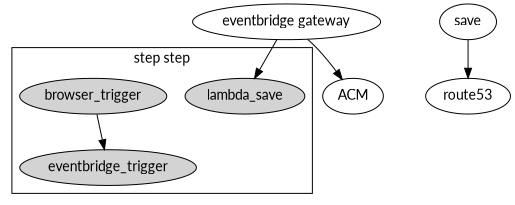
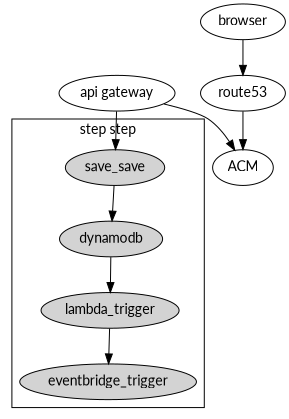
  digraph {
    fontname=Lato
    node [fontname=Lato]
    edge [fontname=Lato]
-   lambda_save [style=filled]
-   lambda_trigger [style=filled label=browser_trigger]
+   lambda_save [style=filled label=save_save]
+   dynamodb [style=filled]
+   lambda_trigger [style=filled]
    n4 [label=eventbridge_trigger style=filled]
-   n5 [label=save]
+   n5 [label=browser]
    route53
    n7 [label=ACM]
-   n8 [label="eventbridge gateway"]
+   n8 [label="api gateway"]
    subgraph cluster_1 {
      label="step step"
      lambda_save
+     dynamodb
      lambda_trigger
      n4
    }
+   lambda_save -> dynamodb
+   dynamodb -> lambda_trigger
    lambda_trigger -> n4
    n5 -> route53
+   route53 -> n7
    n8 -> lambda_save
    n8 -> n7
  }
